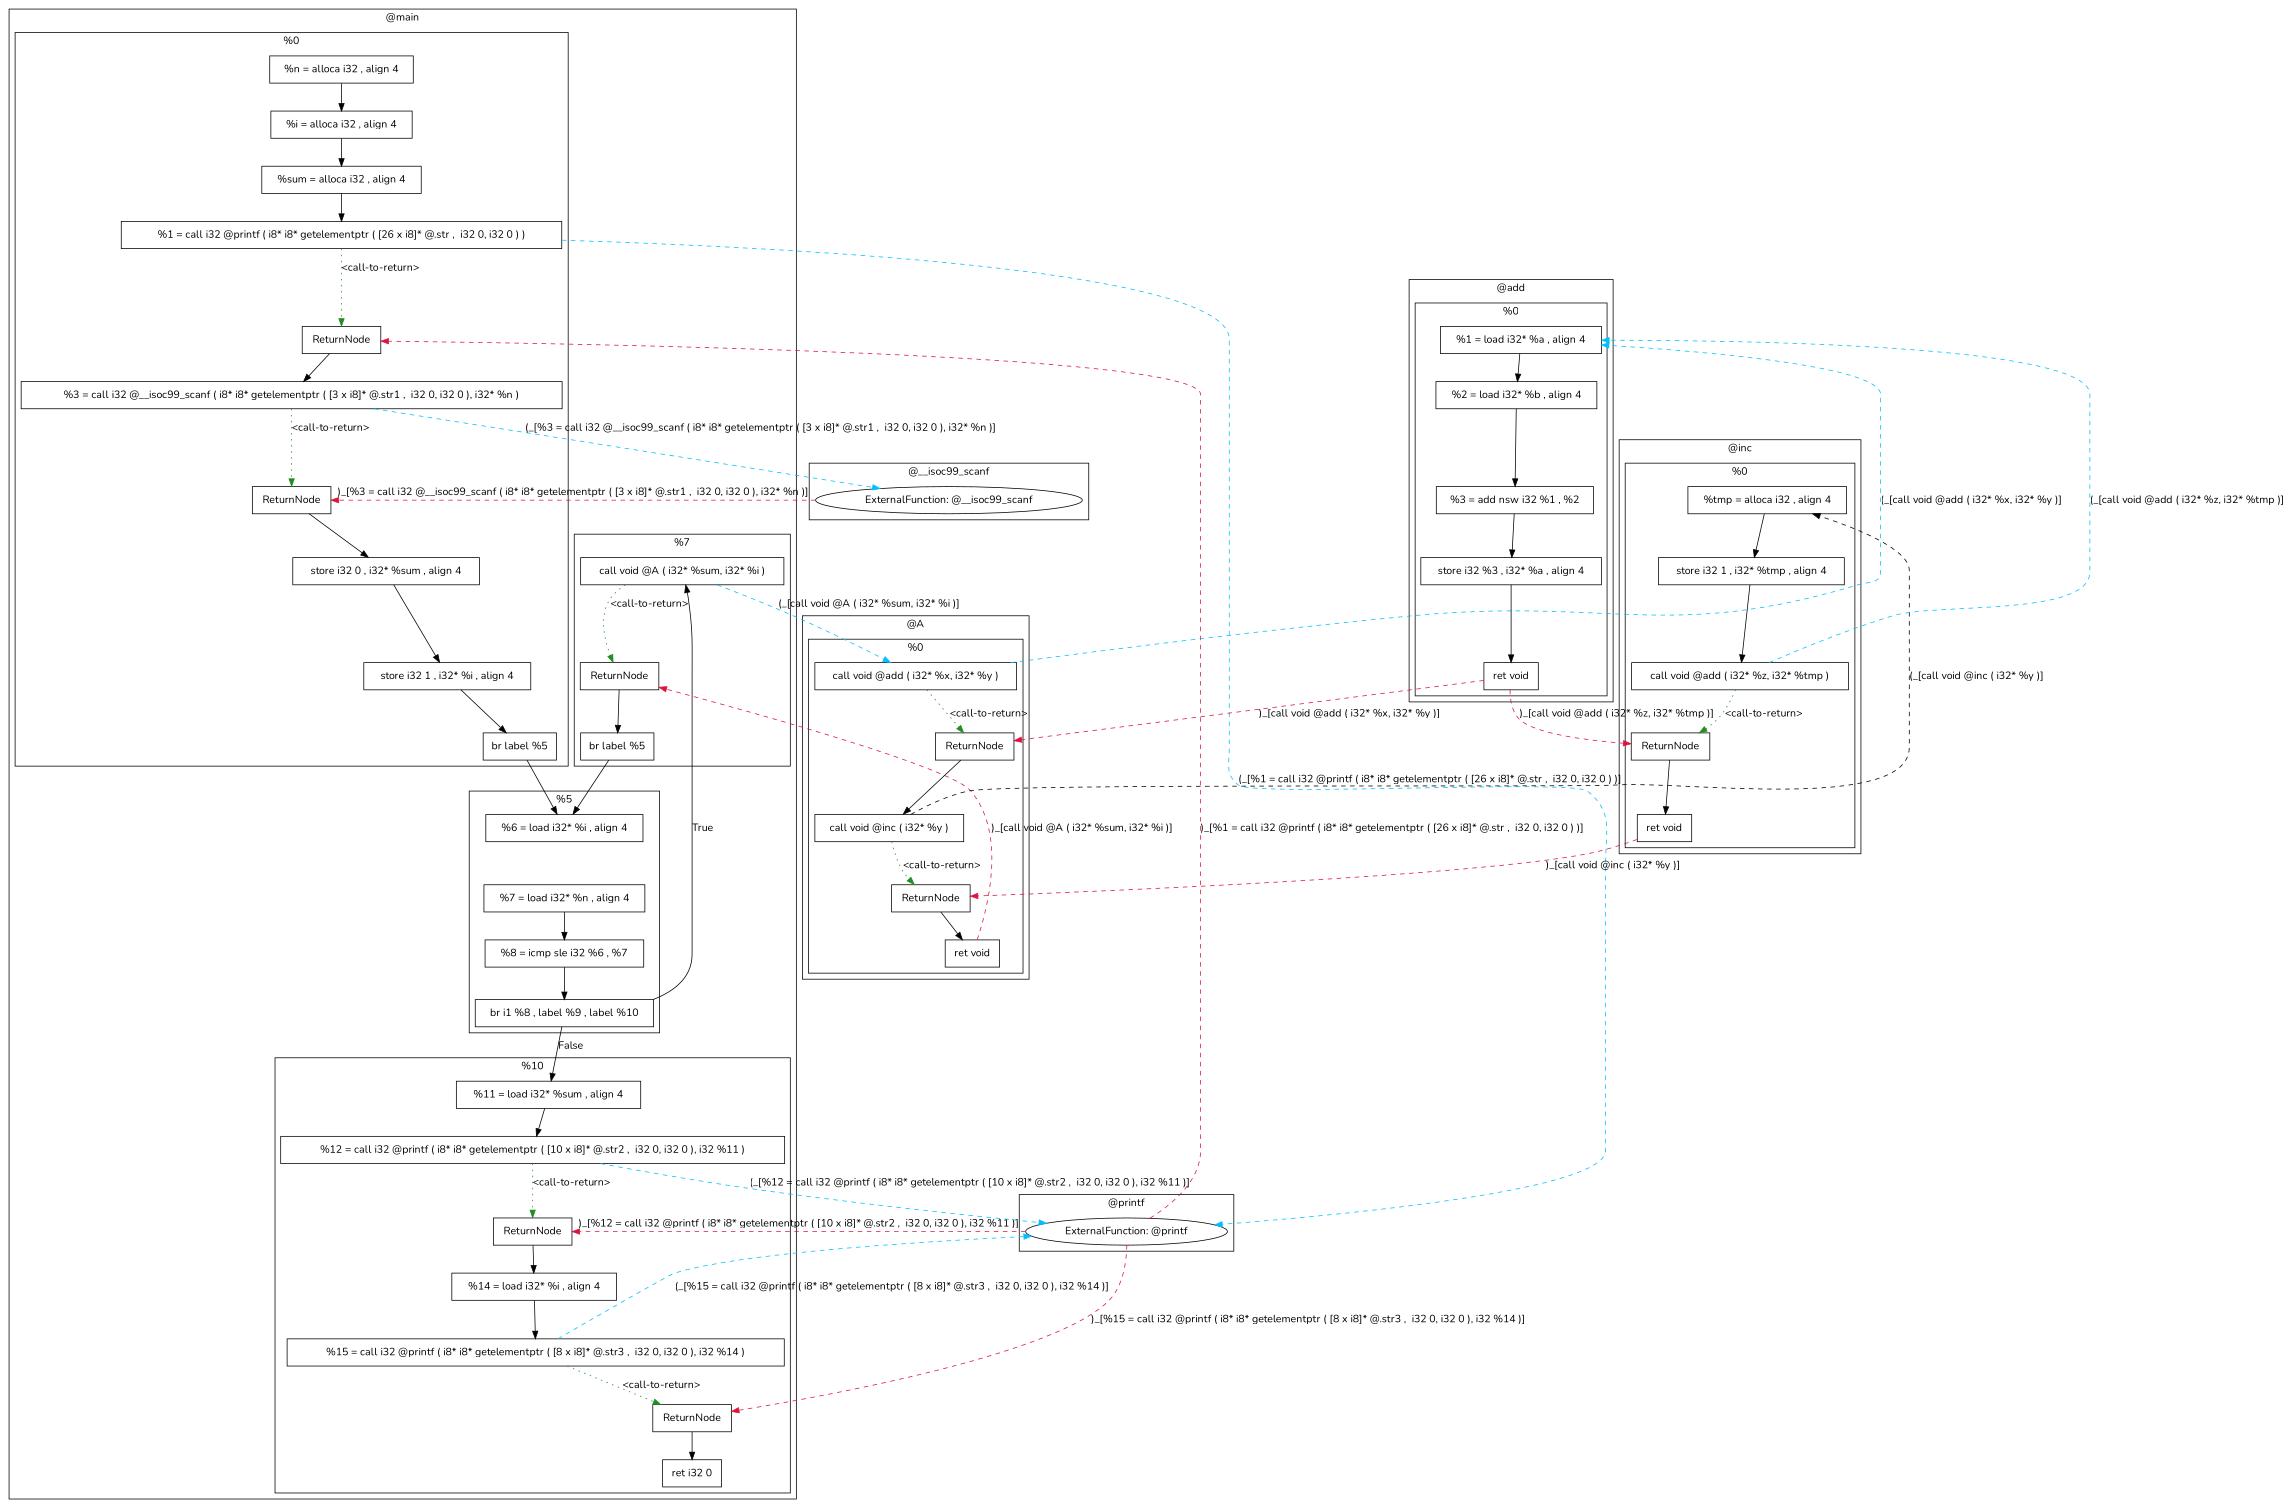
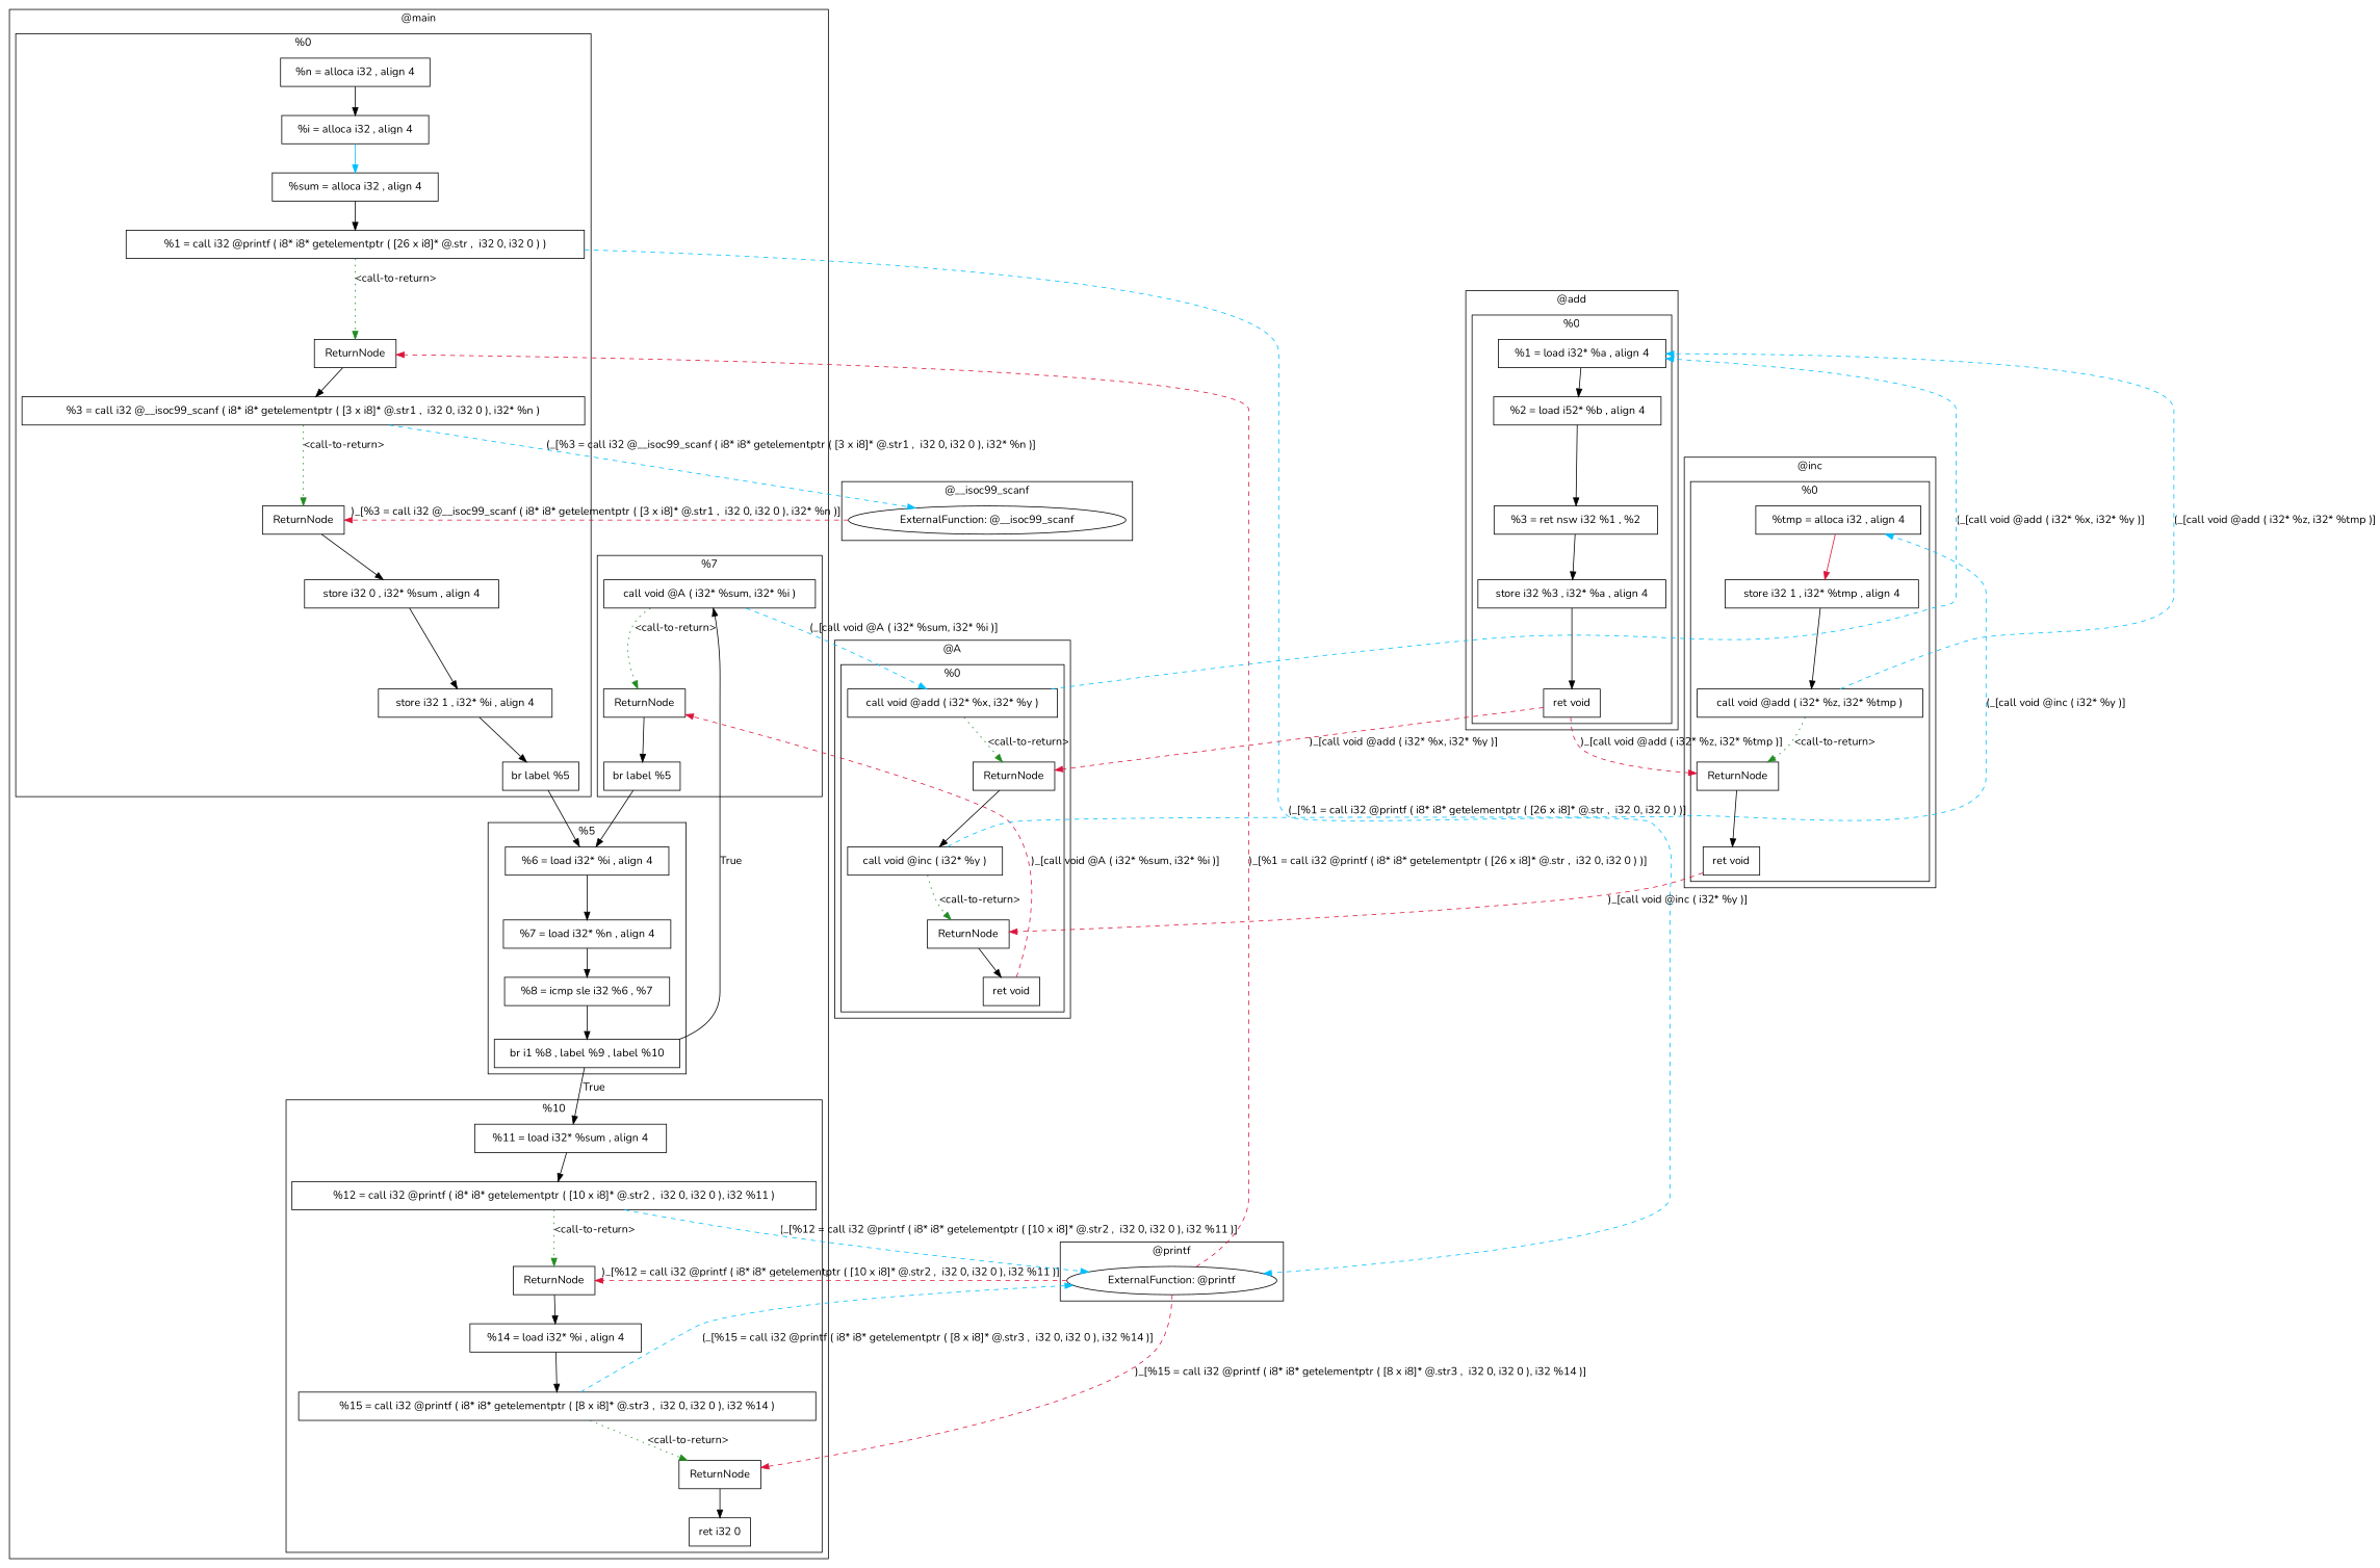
  digraph {
    fontname=Nunito
    node [fontname=Nunito shape=box]
    edge [fontname=Nunito]
    n1 [height=0.5 label="ExternalFunction: @printf" width=3.7068 shape=""]
    n2 [height=0.5 label="ExternalFunction: @__isoc99_scanf" width=4.8998 shape=""]
    n3 [height=0.5 label=ReturnNode width=1.4444]
    n4 [height=0.5 label="store i32 0 , i32* %sum , align 4" width=3.4306]
    n5 [height=0.5 label="store i32 1 , i32* %i , align 4" width=3.0694]
    n6 [height=0.5 label=ReturnNode width=1.4444]
    n7 [height=0.5 label="%3 = call i32 @__isoc99_scanf ( i8* i8* getelementptr ( [3 x i8]* @.str1 ,  i32 0, i32 0 ), i32* %n )" width=9.9444]
    n8 [height=0.5 label="%n = alloca i32 , align 4" width=2.6458]
    n9 [height=0.5 label="%i = alloca i32 , align 4" width=2.5903]
    n10 [height=0.5 label="%sum = alloca i32 , align 4" width=2.9306]
    n11 [height=0.5 label="%1 = call i32 @printf ( i8* i8* getelementptr ( [26 x i8]* @.str ,  i32 0, i32 0 ) )" width=8.0903]
    n12 [height=0.5 label="br label %5" width=1.3472]
    n13 [height=0.5 label="%6 = load i32* %i , align 4" width=2.8958]
    n14 [height=0.5 label="%7 = load i32* %n , align 4" width=2.9583]
    n15 [height=0.5 label="%8 = icmp sle i32 %6 , %7" width=2.9167]
    n16 [height=0.5 label="br i1 %8 , label %9 , label %10" width=3.2778]
    n17 [height=0.5 label=ReturnNode width=1.4444]
    n18 [height=0.5 label="br label %5" width=1.3472]
    n19 [height=0.5 label="call void @A ( i32* %sum, i32* %i )" width=3.7292]
    n20 [height=0.5 label=ReturnNode width=1.4444]
    n21 [height=0.5 label="ret i32 0" width=1.0833]
    n22 [height=0.5 label=ReturnNode width=1.4444]
    n23 [height=0.5 label="%14 = load i32* %i , align 4" width=3.0278]
    n24 [height=0.5 label="%15 = call i32 @printf ( i8* i8* getelementptr ( [8 x i8]* @.str3 ,  i32 0, i32 0 ), i32 %14 )" width=9.1458]
    n25 [height=0.5 label="%11 = load i32* %sum , align 4" width=3.3889]
    n26 [height=0.5 label="%12 = call i32 @printf ( i8* i8* getelementptr ( [10 x i8]* @.str2 ,  i32 0, i32 0 ), i32 %11 )" width=9.2639]
    n27 [height=0.5 label=ReturnNode width=1.4444]
    n28 [height=0.5 label="ret void" width=1]
    n29 [height=0.5 label=ReturnNode width=1.4444]
    n30 [height=0.5 label="call void @inc ( i32* %y )" width=2.7292]
    n31 [height=0.5 label="call void @add ( i32* %x, i32* %y )" width=3.7014]
    n32 [height=0.5 label="%1 = load i32* %a , align 4" width=2.9514]
-   n33 [height=0.5 label="%2 = load i32* %b , align 4" width=2.9583]
-   n34 [height=0.5 label="%3 = add nsw i32 %1 , %2" width=2.8958]
+   n33 [height=0.5 label="%2 = load i52* %b , align 4" width=2.9583]
+   n34 [height=0.5 label="%3 = ret nsw i32 %1 , %2" width=2.8958]
    n35 [height=0.5 label="store i32 %3 , i32* %a , align 4" width=3.3125]
    n36 [height=0.5 label="ret void" width=1]
    n37 [height=0.5 label=ReturnNode width=1.4444]
    n38 [height=0.5 label="ret void" width=1]
    n39 [height=0.5 label="%tmp = alloca i32 , align 4" width=2.9236]
    n40 [height=0.5 label="store i32 1 , i32* %tmp , align 4" width=3.4167]
    n41 [height=0.5 label="call void @add ( i32* %z, i32* %tmp )" width=3.9792]
    subgraph cluster_1 {
      label="@printf"
      n1
    }
    subgraph cluster_2 {
      label="@__isoc99_scanf"
      n2
    }
    subgraph cluster_3 {
      label="@main"
      subgraph cluster_4 {
        label="%0"
        n3
        n4
        n5
        n6
        n7
        n8
        n9
        n10
        n11
        n12
      }
      subgraph cluster_5 {
        label="%5"
        n13
        n14
        n15
        n16
      }
      subgraph cluster_6 {
        label="%7"
        n17
        n18
        n19
      }
      subgraph cluster_7 {
        label="%10"
        n20
        n21
        n22
        n23
        n24
        n25
        n26
      }
    }
    subgraph cluster_8 {
      label="@A"
      subgraph cluster_9 {
        label="%0"
        n27
        n28
        n29
        n30
        n31
      }
    }
    subgraph cluster_10 {
      label="@add"
      subgraph cluster_11 {
        label="%0"
        n32
        n33
        n34
        n35
        n36
      }
    }
    subgraph cluster_12 {
      label="@inc"
      subgraph cluster_13 {
        label="%0"
        n37
        n38
        n39
        n40
        n41
      }
    }
    n1 -> n6 [color=crimson label=")_[%1 = call i32 @printf ( i8* i8* getelementptr ( [26 x i8]* @.str ,  i32 0, i32 0 ) )]" style=dashed]
    n1 -> n20 [color=crimson label=")_[%15 = call i32 @printf ( i8* i8* getelementptr ( [8 x i8]* @.str3 ,  i32 0, i32 0 ), i32 %14 )]" style=dashed]
    n1 -> n22 [color=crimson label=")_[%12 = call i32 @printf ( i8* i8* getelementptr ( [10 x i8]* @.str2 ,  i32 0, i32 0 ), i32 %11 )]" style=dashed]
    n2 -> n3 [color=crimson label=")_[%3 = call i32 @__isoc99_scanf ( i8* i8* getelementptr ( [3 x i8]* @.str1 ,  i32 0, i32 0 ), i32* %n )]" style=dashed]
    n3 -> n4
    n4 -> n5
    n5 -> n12
    n6 -> n7
    n7 -> n2 [color=deepskyblue label="(_[%3 = call i32 @__isoc99_scanf ( i8* i8* getelementptr ( [3 x i8]* @.str1 ,  i32 0, i32 0 ), i32* %n )]" style=dashed]
    n7 -> n3 [color=forestgreen label="<call-to-return>" style=dotted]
    n8 -> n9
-   n9 -> n10
+   n9 -> n10 [color=deepskyblue]
    n10 -> n11
    n11 -> n1 [color=deepskyblue label="(_[%1 = call i32 @printf ( i8* i8* getelementptr ( [26 x i8]* @.str ,  i32 0, i32 0 ) )]" style=dashed]
    n11 -> n6 [color=forestgreen label="<call-to-return>" style=dotted]
    n12 -> n13
+   n13 -> n14
    n14 -> n15
    n15 -> n16
    n16 -> n19 [label=True]
-   n16 -> n25 [label=False]
+   n16 -> n25 [label=True]
    n17 -> n18
    n18 -> n13
    n19 -> n17 [color=forestgreen label="<call-to-return>" style=dotted]
    n19 -> n31 [color=deepskyblue label="(_[call void @A ( i32* %sum, i32* %i )]" style=dashed]
    n20 -> n21
    n22 -> n23
    n23 -> n24
    n24 -> n1 [color=deepskyblue label="(_[%15 = call i32 @printf ( i8* i8* getelementptr ( [8 x i8]* @.str3 ,  i32 0, i32 0 ), i32 %14 )]" style=dashed]
    n24 -> n20 [color=forestgreen label="<call-to-return>" style=dotted]
    n25 -> n26
    n26 -> n1 [color=deepskyblue label="(_[%12 = call i32 @printf ( i8* i8* getelementptr ( [10 x i8]* @.str2 ,  i32 0, i32 0 ), i32 %11 )]" style=dashed]
    n26 -> n22 [color=forestgreen label="<call-to-return>" style=dotted]
    n27 -> n28
    n28 -> n17 [color=crimson label=")_[call void @A ( i32* %sum, i32* %i )]" style=dashed]
    n29 -> n30
    n30 -> n27 [color=forestgreen label="<call-to-return>" style=dotted]
-   n30 -> n39 [color=black label="(_[call void @inc ( i32* %y )]" style=dashed]
+   n30 -> n39 [color=deepskyblue label="(_[call void @inc ( i32* %y )]" style=dashed]
    n31 -> n29 [color=forestgreen label="<call-to-return>" style=dotted]
    n31 -> n32 [color=deepskyblue label="(_[call void @add ( i32* %x, i32* %y )]" style=dashed]
    n32 -> n33
    n33 -> n34
    n34 -> n35
    n35 -> n36
    n36 -> n29 [color=crimson label=")_[call void @add ( i32* %x, i32* %y )]" style=dashed]
    n36 -> n37 [color=crimson label=")_[call void @add ( i32* %z, i32* %tmp )]" style=dashed]
    n37 -> n38
    n38 -> n27 [color=crimson label=")_[call void @inc ( i32* %y )]" style=dashed]
-   n39 -> n40
+   n39 -> n40 [color=crimson]
    n40 -> n41
    n41 -> n32 [color=deepskyblue label="(_[call void @add ( i32* %z, i32* %tmp )]" style=dashed]
    n41 -> n37 [color=forestgreen label="<call-to-return>" style=dotted]
  }
